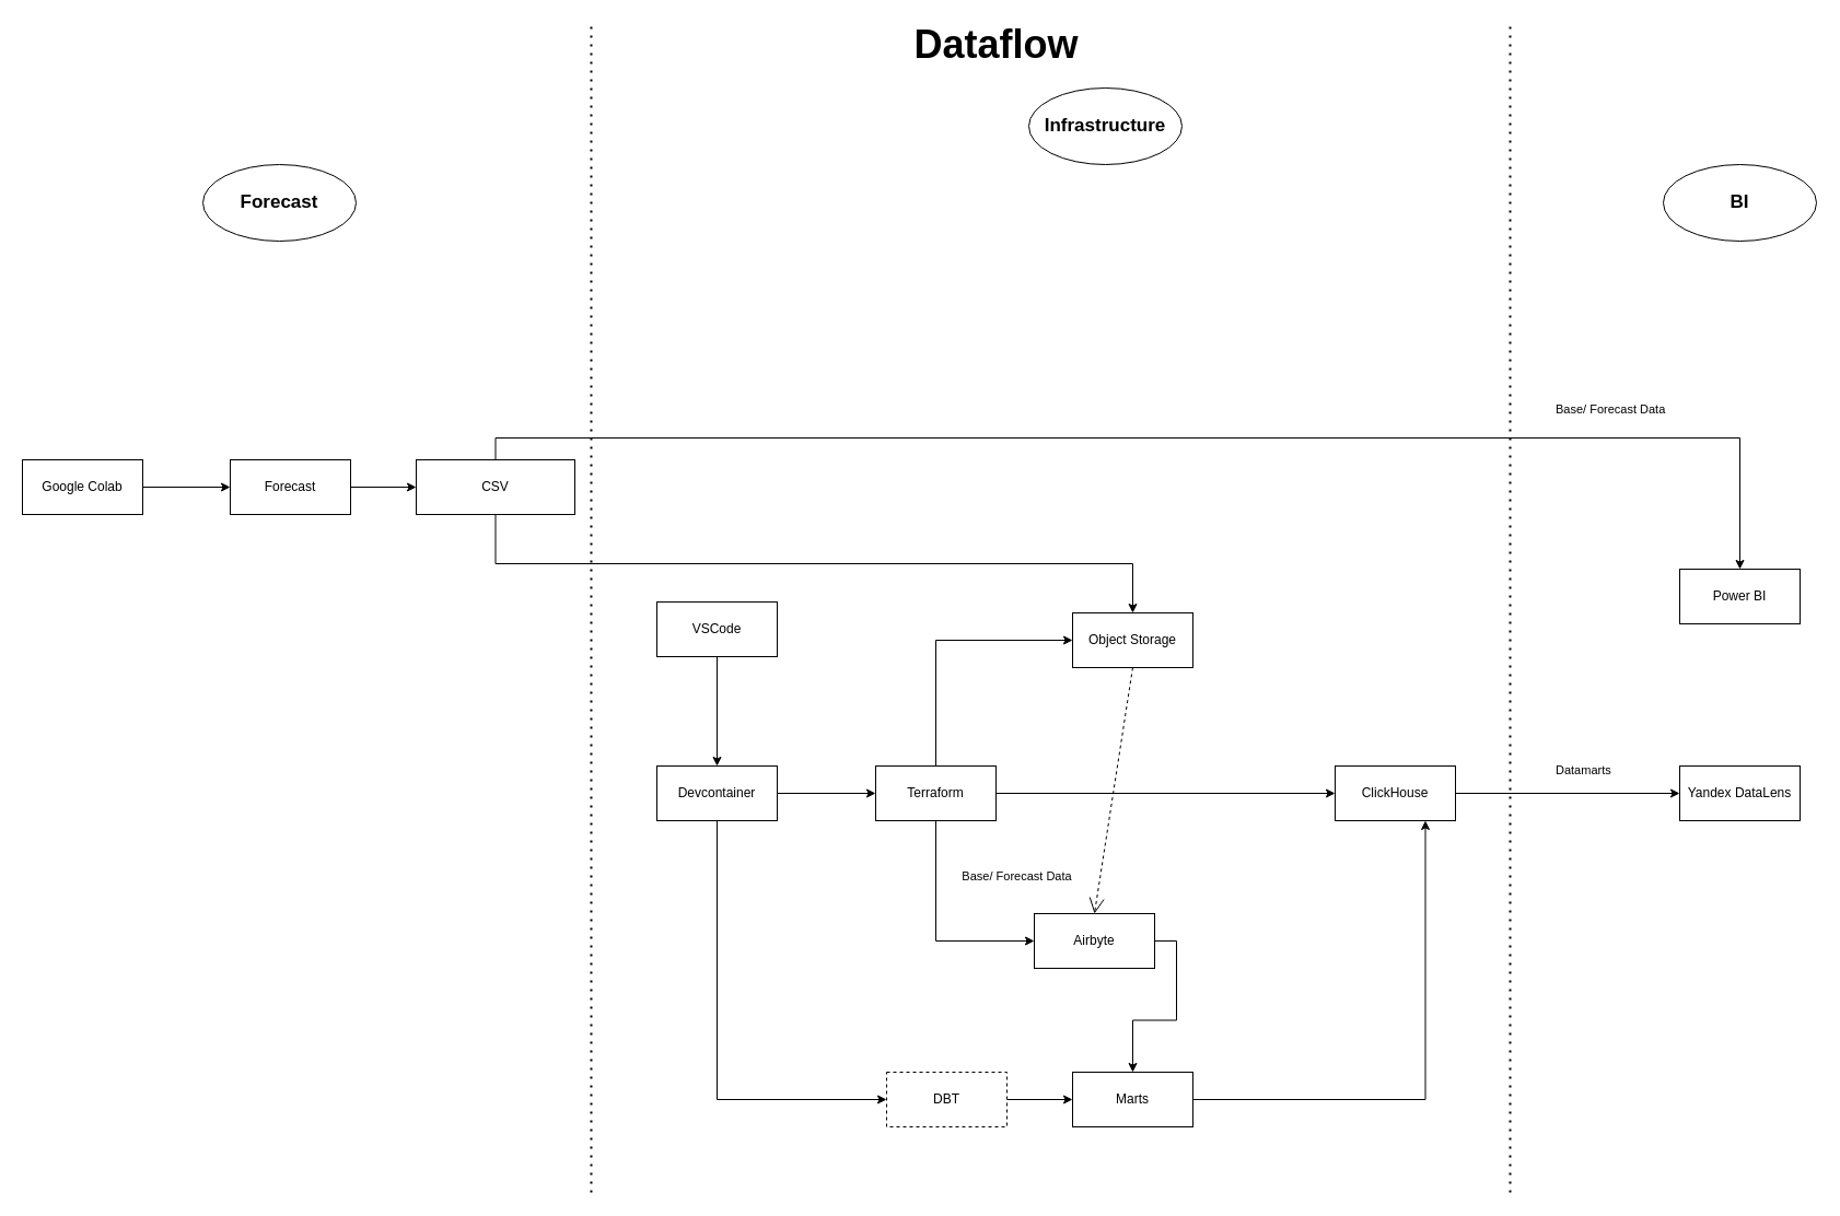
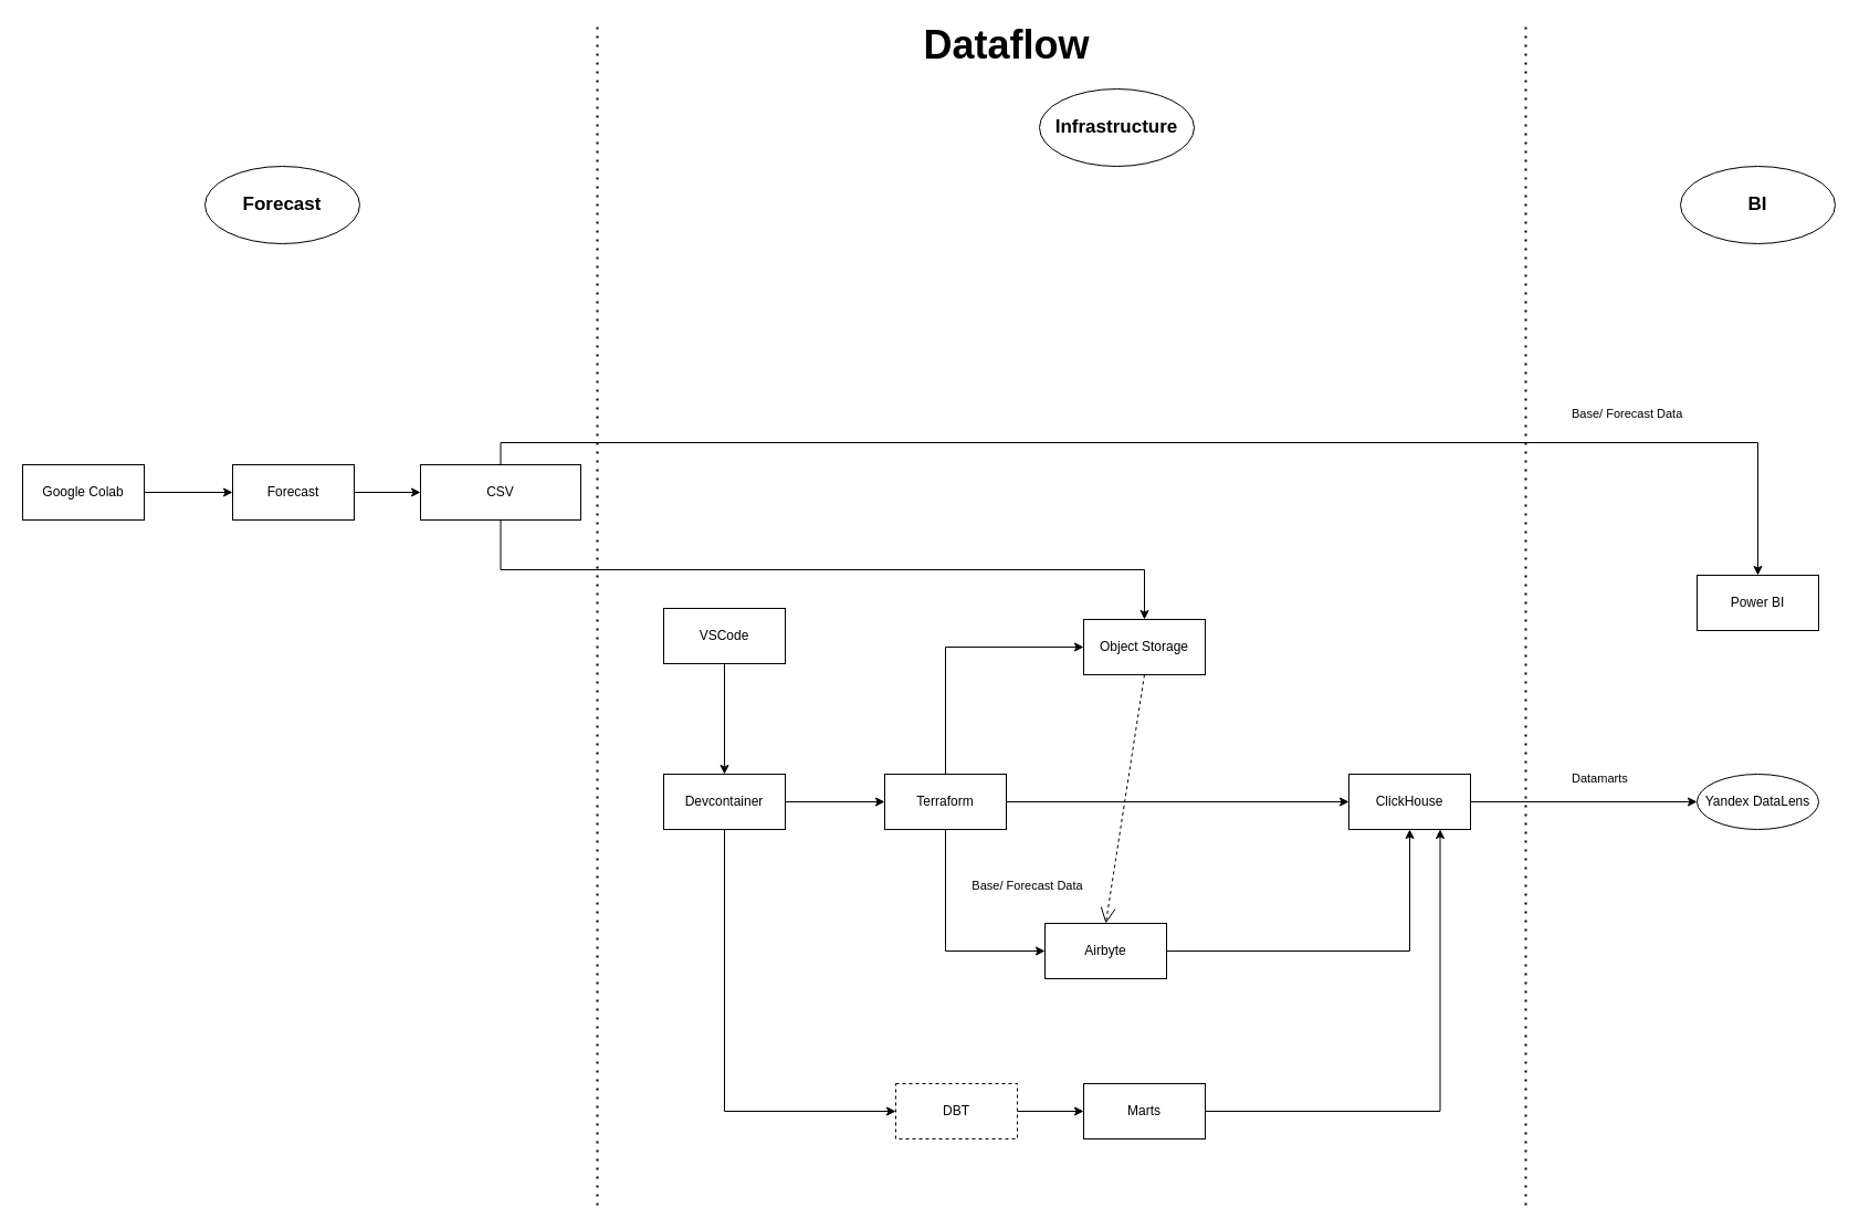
  <mxCell id="0" />
  <mxCell id="1" parent="0" />
  <mxCell id="2" style="edgeStyle=orthogonalEdgeStyle;rounded=0;orthogonalLoop=1;jettySize=auto;html=1;exitX=1;exitY=0.5;exitDx=0;exitDy=0;entryX=0;entryY=0.5;entryDx=0;entryDy=0;" edge="1" parent="1" source="4" target="8"><mxGeometry relative="1" as="geometry" /></mxCell>
  <mxCell id="3" style="edgeStyle=orthogonalEdgeStyle;rounded=0;orthogonalLoop=1;jettySize=auto;html=1;exitX=0.5;exitY=1;exitDx=0;exitDy=0;entryX=0;entryY=0.5;entryDx=0;entryDy=0;" edge="1" parent="1" source="4" target="10"><mxGeometry relative="1" as="geometry" /></mxCell>
  <mxCell id="4" value="Devcontainer" style="html=1;whiteSpace=wrap;" vertex="1" parent="1"><mxGeometry x="600" y="700" width="110" height="50" as="geometry" /></mxCell>
  <mxCell id="5" style="edgeStyle=orthogonalEdgeStyle;rounded=0;orthogonalLoop=1;jettySize=auto;html=1;exitX=1;exitY=0.5;exitDx=0;exitDy=0;entryX=0;entryY=0.5;entryDx=0;entryDy=0;" edge="1" parent="1" source="8" target="15"><mxGeometry relative="1" as="geometry" /></mxCell>
  <mxCell id="6" style="edgeStyle=orthogonalEdgeStyle;rounded=0;orthogonalLoop=1;jettySize=auto;html=1;exitX=0.5;exitY=1;exitDx=0;exitDy=0;entryX=0;entryY=0.5;entryDx=0;entryDy=0;" edge="1" parent="1" source="8" target="12"><mxGeometry relative="1" as="geometry" /></mxCell>
  <mxCell id="7" style="edgeStyle=orthogonalEdgeStyle;rounded=0;orthogonalLoop=1;jettySize=auto;html=1;exitX=0.5;exitY=0;exitDx=0;exitDy=0;entryX=0;entryY=0.5;entryDx=0;entryDy=0;" edge="1" parent="1" source="8" target="13"><mxGeometry relative="1" as="geometry" /></mxCell>
  <mxCell id="8" value="Terraform" style="html=1;whiteSpace=wrap;" vertex="1" parent="1"><mxGeometry x="800" y="700" width="110" height="50" as="geometry" /></mxCell>
  <mxCell id="9" style="edgeStyle=orthogonalEdgeStyle;rounded=0;orthogonalLoop=1;jettySize=auto;html=1;exitX=1;exitY=0.5;exitDx=0;exitDy=0;entryX=0;entryY=0.5;entryDx=0;entryDy=0;" edge="1" parent="1" source="10" target="29"><mxGeometry relative="1" as="geometry" /></mxCell>
  <mxCell id="10" value="DBT" style="html=1;whiteSpace=wrap;dashed=1;" vertex="1" parent="1"><mxGeometry x="810" y="980" width="110" height="50" as="geometry" /></mxCell>
- <mxCell id="11" style="edgeStyle=orthogonalEdgeStyle;rounded=0;orthogonalLoop=1;jettySize=auto;html=1;exitX=1;exitY=0.5;exitDx=0;exitDy=0;" edge="1" parent="1" source="12" target="29"><mxGeometry relative="1" as="geometry" /></mxCell>
+ <mxCell id="11" style="edgeStyle=orthogonalEdgeStyle;rounded=0;orthogonalLoop=1;jettySize=auto;html=1;exitX=1;exitY=0.5;exitDx=0;exitDy=0;entryX=0.5;entryY=1;entryDx=0;entryDy=0;" edge="1" parent="1" source="12" target="15"><mxGeometry relative="1" as="geometry" /></mxCell>
  <mxCell id="12" value="Airbyte" style="html=1;whiteSpace=wrap;" vertex="1" parent="1"><mxGeometry x="945" y="835" width="110" height="50" as="geometry" /></mxCell>
  <mxCell id="13" value="Object Storage" style="html=1;whiteSpace=wrap;" vertex="1" parent="1"><mxGeometry x="980" y="560" width="110" height="50" as="geometry" /></mxCell>
  <mxCell id="14" style="edgeStyle=orthogonalEdgeStyle;rounded=0;orthogonalLoop=1;jettySize=auto;html=1;exitX=1;exitY=0.5;exitDx=0;exitDy=0;entryX=0;entryY=0.5;entryDx=0;entryDy=0;" edge="1" parent="1" source="15" target="31"><mxGeometry relative="1" as="geometry" /></mxCell>
  <mxCell id="15" value="ClickHouse" style="html=1;whiteSpace=wrap;" vertex="1" parent="1"><mxGeometry x="1220" y="700" width="110" height="50" as="geometry" /></mxCell>
  <mxCell id="16" value="" style="edgeStyle=orthogonalEdgeStyle;rounded=0;orthogonalLoop=1;jettySize=auto;html=1;" edge="1" parent="1" source="17" target="22"><mxGeometry relative="1" as="geometry" /></mxCell>
  <mxCell id="17" value="Google Colab" style="html=1;whiteSpace=wrap;" vertex="1" parent="1"><mxGeometry x="20" y="420" width="110" height="50" as="geometry" /></mxCell>
  <mxCell id="18" value="Forecast" style="ellipse;whiteSpace=wrap;html=1;fontStyle=1;fontSize=17;" vertex="1" parent="1"><mxGeometry x="185" y="150" width="140" height="70" as="geometry" /></mxCell>
  <mxCell id="19" value="Infrastructure" style="ellipse;whiteSpace=wrap;html=1;fontSize=17;fontStyle=1" vertex="1" parent="1"><mxGeometry x="940" y="80" width="140" height="70" as="geometry" /></mxCell>
  <mxCell id="20" value="BI" style="ellipse;whiteSpace=wrap;html=1;fontSize=17;fontStyle=1" vertex="1" parent="1"><mxGeometry x="1520" y="150" width="140" height="70" as="geometry" /></mxCell>
  <mxCell id="21" style="edgeStyle=orthogonalEdgeStyle;rounded=0;orthogonalLoop=1;jettySize=auto;html=1;exitX=1;exitY=0.5;exitDx=0;exitDy=0;entryX=0;entryY=0.5;entryDx=0;entryDy=0;" edge="1" parent="1" source="22" target="25"><mxGeometry relative="1" as="geometry" /></mxCell>
  <mxCell id="22" value="Forecast" style="html=1;whiteSpace=wrap;" vertex="1" parent="1"><mxGeometry x="210" y="420" width="110" height="50" as="geometry" /></mxCell>
  <mxCell id="23" style="edgeStyle=orthogonalEdgeStyle;rounded=0;orthogonalLoop=1;jettySize=auto;html=1;exitX=0.5;exitY=1;exitDx=0;exitDy=0;entryX=0.5;entryY=0;entryDx=0;entryDy=0;" edge="1" parent="1" source="25" target="13"><mxGeometry relative="1" as="geometry" /></mxCell>
  <mxCell id="24" style="edgeStyle=orthogonalEdgeStyle;rounded=0;orthogonalLoop=1;jettySize=auto;html=1;exitX=0.5;exitY=0;exitDx=0;exitDy=0;entryX=0.5;entryY=0;entryDx=0;entryDy=0;" edge="1" parent="1" source="25" target="30"><mxGeometry relative="1" as="geometry" /></mxCell>
  <mxCell id="25" value="CSV" style="html=1;whiteSpace=wrap;" vertex="1" parent="1"><mxGeometry x="380" y="420" width="145" height="50" as="geometry" /></mxCell>
  <mxCell id="26" value="" style="edgeStyle=orthogonalEdgeStyle;rounded=0;orthogonalLoop=1;jettySize=auto;html=1;" edge="1" parent="1" source="27" target="4"><mxGeometry relative="1" as="geometry" /></mxCell>
  <mxCell id="27" value="VSCode" style="html=1;whiteSpace=wrap;" vertex="1" parent="1"><mxGeometry x="600" y="550" width="110" height="50" as="geometry" /></mxCell>
  <mxCell id="28" style="edgeStyle=orthogonalEdgeStyle;rounded=0;orthogonalLoop=1;jettySize=auto;html=1;exitX=1;exitY=0.5;exitDx=0;exitDy=0;entryX=0.75;entryY=1;entryDx=0;entryDy=0;" edge="1" parent="1" source="29" target="15"><mxGeometry relative="1" as="geometry" /></mxCell>
  <mxCell id="29" value="Marts" style="html=1;whiteSpace=wrap;" vertex="1" parent="1"><mxGeometry x="980" y="980" width="110" height="50" as="geometry" /></mxCell>
  <mxCell id="30" value="Power BI" style="html=1;whiteSpace=wrap;" vertex="1" parent="1"><mxGeometry x="1535" y="520" width="110" height="50" as="geometry" /></mxCell>
- <mxCell id="31" value="Yandex DataLens" style="html=1;whiteSpace=wrap;" vertex="1" parent="1"><mxGeometry x="1535" y="700" width="110" height="50" as="geometry" /></mxCell>
+ <mxCell id="31" value="Yandex DataLens" style="ellipse;html=1;whiteSpace=wrap;" vertex="1" parent="1"><mxGeometry x="1535" y="700" width="110" height="50" as="geometry" /></mxCell>
  <mxCell id="32" value="Base/ Forecast Data" style="endArrow=open;endSize=12;dashed=1;html=1;rounded=0;exitX=0.5;exitY=1;exitDx=0;exitDy=0;entryX=0.5;entryY=0;entryDx=0;entryDy=0;" edge="1" parent="1" source="13" target="12"><mxGeometry x="0.8" y="-75" width="160" relative="1" as="geometry"><mxPoint x="1062.5" y="690" as="sourcePoint" /><mxPoint x="902.5" y="690" as="targetPoint" /><mxPoint as="offset" /></mxGeometry></mxCell>
  <mxCell id="33" value="&lt;span style=&quot;color: rgb(0, 0, 0); font-family: Helvetica; font-size: 11px; font-style: normal; font-variant-ligatures: normal; font-variant-caps: normal; font-weight: 400; letter-spacing: normal; orphans: 2; text-align: center; text-indent: 0px; text-transform: none; widows: 2; word-spacing: 0px; -webkit-text-stroke-width: 0px; background-color: rgb(255, 255, 255); text-decoration-thickness: initial; text-decoration-style: initial; text-decoration-color: initial; float: none; display: inline !important;&quot;&gt;Base/ Forecast Data&lt;/span&gt;" style="text;whiteSpace=wrap;html=1;" vertex="1" parent="1"><mxGeometry x="1420" y="360" width="130" height="40" as="geometry" /></mxCell>
  <mxCell id="34" value="&lt;div style=&quot;text-align: center;&quot;&gt;&lt;span style=&quot;font-size: 11px; background-color: rgb(255, 255, 255);&quot;&gt;Datamarts&lt;/span&gt;&lt;/div&gt;" style="text;whiteSpace=wrap;html=1;" vertex="1" parent="1"><mxGeometry x="1420" y="690" width="65" height="40" as="geometry" /></mxCell>
  <mxCell id="35" value="" style="endArrow=none;dashed=1;html=1;dashPattern=1 3;strokeWidth=2;rounded=0;" edge="1" parent="1"><mxGeometry width="50" height="50" relative="1" as="geometry"><mxPoint x="540" y="1090" as="sourcePoint" /><mxPoint x="540" y="20" as="targetPoint" /></mxGeometry></mxCell>
  <mxCell id="36" value="" style="endArrow=none;dashed=1;html=1;dashPattern=1 3;strokeWidth=2;rounded=0;" edge="1" parent="1"><mxGeometry width="50" height="50" relative="1" as="geometry"><mxPoint x="1380" y="1090" as="sourcePoint" /><mxPoint x="1380" y="20" as="targetPoint" /></mxGeometry></mxCell>
  <mxCell id="37" value="&lt;font style=&quot;font-size: 36px;&quot;&gt;Dataflow&lt;/font&gt;" style="text;strokeColor=none;fillColor=none;html=1;fontSize=24;fontStyle=1;verticalAlign=middle;align=center;" vertex="1" parent="1"><mxGeometry x="800" y="20" width="220" height="40" as="geometry" /></mxCell>
